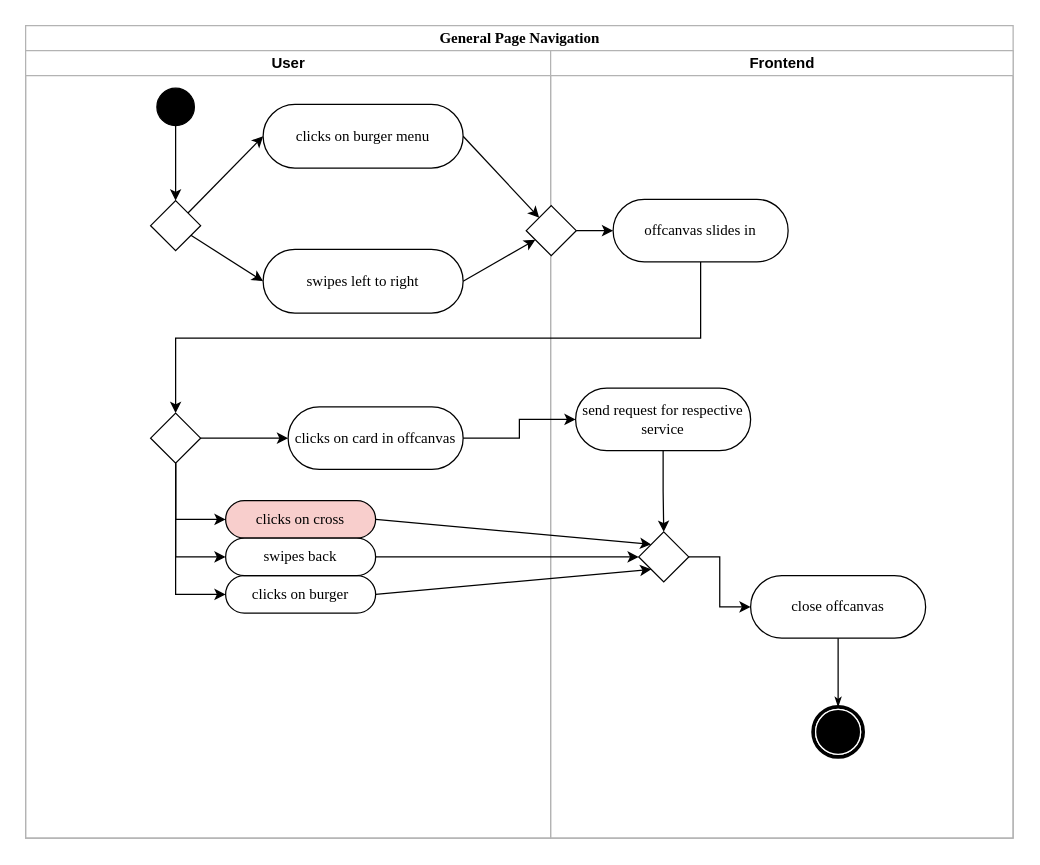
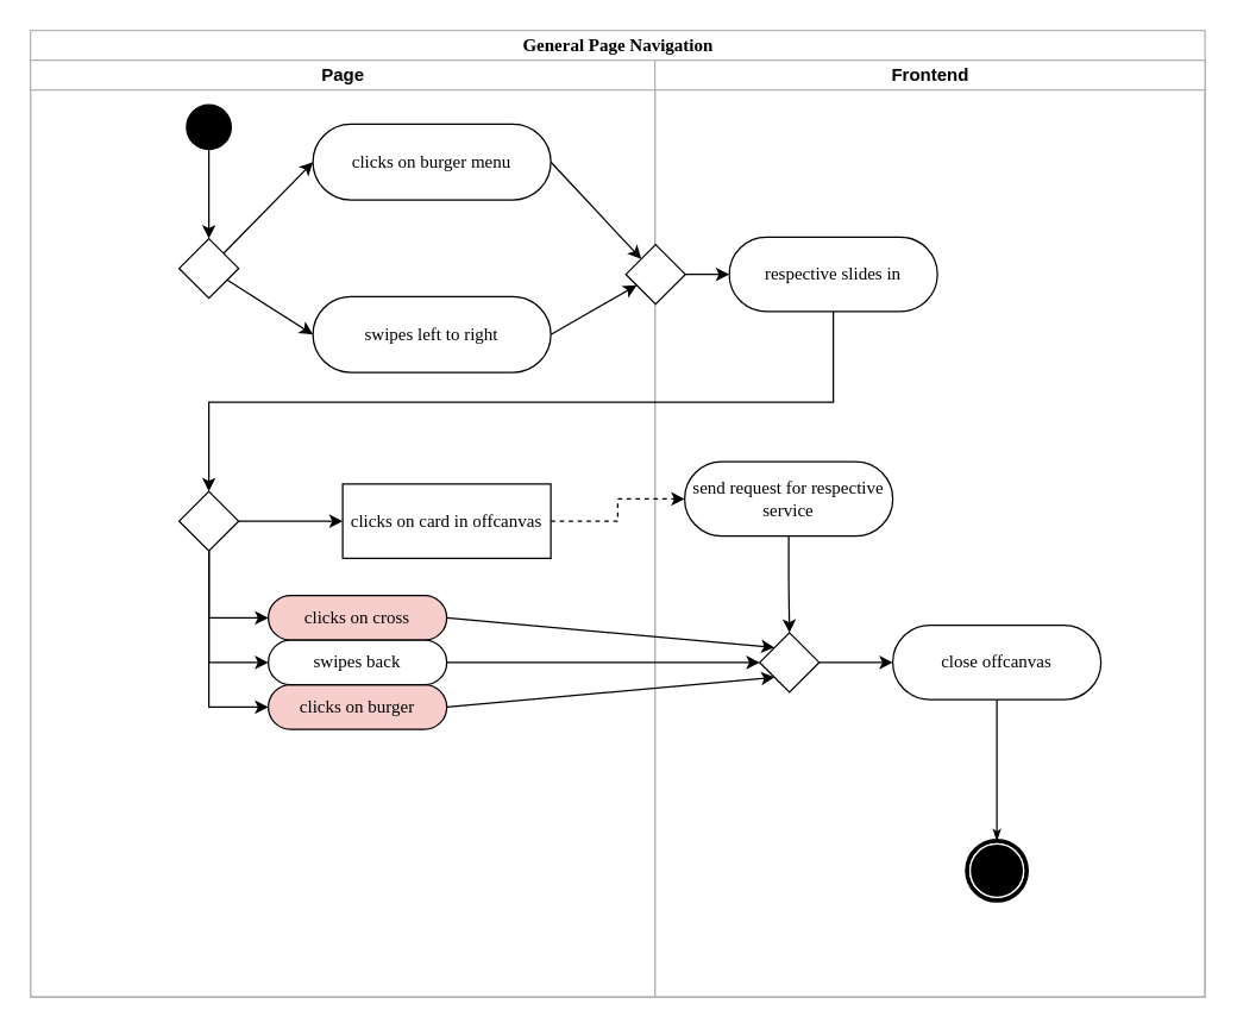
  <mxCell id="0" />
  <mxCell id="1" parent="0" />
  <mxCell id="2" value="General Page Navigation" style="swimlane;html=1;childLayout=stackLayout;startSize=20;rounded=0;shadow=0;comic=0;labelBackgroundColor=none;strokeWidth=1;fontFamily=Verdana;fontSize=12;align=center;strokeColor=#B3B3B3;" parent="1" vertex="1"><mxGeometry x="20" y="20" width="790" height="650" as="geometry" /></mxCell>
- <mxCell id="3" value="User" style="swimlane;html=1;startSize=20;strokeColor=#B3B3B3;strokeWidth=1;" parent="2" vertex="1"><mxGeometry y="20" width="420" height="630" as="geometry" /></mxCell>
+ <mxCell id="3" value="Page" style="swimlane;html=1;startSize=20;strokeColor=#B3B3B3;strokeWidth=1;" parent="2" vertex="1"><mxGeometry y="20" width="420" height="630" as="geometry" /></mxCell>
  <mxCell id="4" value="clicks on burger menu" style="rounded=1;whiteSpace=wrap;html=1;shadow=0;comic=0;labelBackgroundColor=none;strokeWidth=1;fontFamily=Verdana;fontSize=12;align=center;arcSize=50;" parent="3" vertex="1"><mxGeometry x="190" y="43" width="160" height="51" as="geometry" /></mxCell>
  <mxCell id="5" value="" style="edgeStyle=orthogonalEdgeStyle;rounded=0;orthogonalLoop=1;jettySize=auto;html=1;entryX=0.5;entryY=0;entryDx=0;entryDy=0;" parent="3" source="6" target="16" edge="1"><mxGeometry relative="1" as="geometry"><mxPoint x="120" y="120" as="targetPoint" /></mxGeometry></mxCell>
  <mxCell id="6" value="" style="ellipse;whiteSpace=wrap;html=1;rounded=0;shadow=0;comic=0;labelBackgroundColor=none;strokeWidth=1;fillColor=#000000;fontFamily=Verdana;fontSize=12;align=center;" parent="3" vertex="1"><mxGeometry x="105" y="30" width="30" height="30" as="geometry" /></mxCell>
  <mxCell id="7" value="swipes left to right" style="rounded=1;whiteSpace=wrap;html=1;shadow=0;comic=0;labelBackgroundColor=none;strokeWidth=1;fontFamily=Verdana;fontSize=12;align=center;arcSize=50;" vertex="1" parent="3"><mxGeometry x="190" y="159" width="160" height="51" as="geometry" /></mxCell>
  <mxCell id="8" value="" style="rhombus;whiteSpace=wrap;html=1;" vertex="1" parent="3"><mxGeometry x="100" y="290" width="40" height="40" as="geometry" /></mxCell>
- <mxCell id="9" value="clicks on card in offcanvas" style="rounded=1;whiteSpace=wrap;html=1;shadow=0;comic=0;labelBackgroundColor=none;strokeWidth=1;fontFamily=Verdana;fontSize=12;align=center;arcSize=50;" vertex="1" parent="3"><mxGeometry x="210" y="285" width="140" height="50" as="geometry" /></mxCell>
+ <mxCell id="9" value="clicks on card in offcanvas" style="whiteSpace=wrap;html=1;shadow=0;comic=0;labelBackgroundColor=none;strokeWidth=1;fontFamily=Verdana;fontSize=12;align=center;arcSize=50;rounded=0;" vertex="1" parent="3"><mxGeometry x="210" y="285" width="140" height="50" as="geometry" /></mxCell>
  <mxCell id="10" value="clicks on cross" style="rounded=1;whiteSpace=wrap;html=1;shadow=0;comic=0;labelBackgroundColor=none;strokeWidth=1;fontFamily=Verdana;fontSize=12;align=center;arcSize=50;fillColor=#f8cecc;" vertex="1" parent="3"><mxGeometry x="160" y="360" width="120" height="30" as="geometry" /></mxCell>
- <mxCell id="11" value="clicks on burger" style="rounded=1;whiteSpace=wrap;html=1;shadow=0;comic=0;labelBackgroundColor=none;strokeWidth=1;fontFamily=Verdana;fontSize=12;align=center;arcSize=50;" vertex="1" parent="3"><mxGeometry x="160" y="420" width="120" height="30" as="geometry" /></mxCell>
+ <mxCell id="11" value="clicks on burger" style="rounded=1;whiteSpace=wrap;html=1;shadow=0;comic=0;labelBackgroundColor=none;strokeWidth=1;fontFamily=Verdana;fontSize=12;align=center;arcSize=50;fillColor=#f8cecc;" vertex="1" parent="3"><mxGeometry x="160" y="420" width="120" height="30" as="geometry" /></mxCell>
  <mxCell id="12" value="swipes back" style="rounded=1;whiteSpace=wrap;html=1;shadow=0;comic=0;labelBackgroundColor=none;strokeWidth=1;fontFamily=Verdana;fontSize=12;align=center;arcSize=50;" vertex="1" parent="3"><mxGeometry x="160" y="390" width="120" height="30" as="geometry" /></mxCell>
  <mxCell id="13" value="" style="endArrow=classic;html=1;rounded=0;exitX=0.5;exitY=1;exitDx=0;exitDy=0;entryX=0;entryY=0.5;entryDx=0;entryDy=0;" edge="1" parent="3" source="8" target="12"><mxGeometry width="50" height="50" relative="1" as="geometry"><mxPoint x="360" y="430" as="sourcePoint" /><mxPoint x="410" y="380" as="targetPoint" /><Array as="points"><mxPoint x="120" y="405" /></Array></mxGeometry></mxCell>
  <mxCell id="14" value="" style="endArrow=classic;html=1;rounded=0;exitX=0.5;exitY=1;exitDx=0;exitDy=0;entryX=0;entryY=0.5;entryDx=0;entryDy=0;" edge="1" parent="3" source="8" target="11"><mxGeometry width="50" height="50" relative="1" as="geometry"><mxPoint x="140" y="330" as="sourcePoint" /><mxPoint x="190" y="370" as="targetPoint" /><Array as="points"><mxPoint x="120" y="435" /></Array></mxGeometry></mxCell>
  <mxCell id="15" value="" style="endArrow=classic;html=1;rounded=0;entryX=0;entryY=0.5;entryDx=0;entryDy=0;exitX=1;exitY=0.5;exitDx=0;exitDy=0;" edge="1" parent="3" source="8" target="9"><mxGeometry width="50" height="50" relative="1" as="geometry"><mxPoint x="60" y="330" as="sourcePoint" /><mxPoint x="100" y="380" as="targetPoint" /></mxGeometry></mxCell>
  <mxCell id="16" value="" style="rhombus;whiteSpace=wrap;html=1;" vertex="1" parent="3"><mxGeometry x="100" y="120" width="40" height="40" as="geometry" /></mxCell>
  <mxCell id="17" value="" style="endArrow=classic;html=1;rounded=0;fontSize=18;entryX=0;entryY=0.5;entryDx=0;entryDy=0;" edge="1" parent="3" source="16" target="4"><mxGeometry width="50" height="50" relative="1" as="geometry"><mxPoint x="130" y="200" as="sourcePoint" /><mxPoint x="180" y="150" as="targetPoint" /></mxGeometry></mxCell>
  <mxCell id="18" value="" style="endArrow=classic;html=1;rounded=0;fontSize=18;entryX=0;entryY=0.5;entryDx=0;entryDy=0;" edge="1" parent="3" source="16" target="7"><mxGeometry width="50" height="50" relative="1" as="geometry"><mxPoint x="360" y="320" as="sourcePoint" /><mxPoint x="410" y="270" as="targetPoint" /></mxGeometry></mxCell>
  <mxCell id="19" value="" style="endArrow=classic;html=1;rounded=0;entryX=0;entryY=0.5;entryDx=0;entryDy=0;exitX=0.5;exitY=1;exitDx=0;exitDy=0;" edge="1" parent="3" source="8" target="10"><mxGeometry width="50" height="50" relative="1" as="geometry"><mxPoint x="130" y="330" as="sourcePoint" /><mxPoint x="420" y="380" as="targetPoint" /><Array as="points"><mxPoint x="120" y="375" /></Array></mxGeometry></mxCell>
  <mxCell id="20" value="Frontend" style="swimlane;html=1;startSize=20;strokeColor=#B3B3B3;" parent="2" vertex="1"><mxGeometry x="420" y="20" width="370" height="630" as="geometry" /></mxCell>
- <mxCell id="21" value="offcanvas slides in " style="rounded=1;whiteSpace=wrap;html=1;shadow=0;comic=0;labelBackgroundColor=none;strokeWidth=1;fontFamily=Verdana;fontSize=12;align=center;arcSize=50;" parent="20" vertex="1"><mxGeometry x="50" y="119" width="140" height="50" as="geometry" /></mxCell>
- <mxCell id="22" value="close offcanvas" style="rounded=1;whiteSpace=wrap;html=1;shadow=0;comic=0;labelBackgroundColor=none;strokeWidth=1;fontFamily=Verdana;fontSize=12;align=center;arcSize=50;" parent="20" vertex="1"><mxGeometry x="160" y="420" width="140" height="50" as="geometry" /></mxCell>
+ <mxCell id="21" value="respective slides in " style="rounded=1;whiteSpace=wrap;html=1;shadow=0;comic=0;labelBackgroundColor=none;strokeWidth=1;fontFamily=Verdana;fontSize=12;align=center;arcSize=50;" parent="20" vertex="1"><mxGeometry x="50" y="119" width="140" height="50" as="geometry" /></mxCell>
+ <mxCell id="22" value="close offcanvas" style="rounded=1;whiteSpace=wrap;html=1;shadow=0;comic=0;labelBackgroundColor=none;strokeWidth=1;fontFamily=Verdana;fontSize=12;align=center;arcSize=50;" parent="20" vertex="1"><mxGeometry x="160" y="380" width="140" height="50" as="geometry" /></mxCell>
  <mxCell id="23" value="" style="edgeStyle=orthogonalEdgeStyle;rounded=0;orthogonalLoop=1;jettySize=auto;html=1;" edge="1" parent="20" source="24" target="21"><mxGeometry relative="1" as="geometry" /></mxCell>
  <mxCell id="24" value="" style="rhombus;whiteSpace=wrap;html=1;" parent="20" vertex="1"><mxGeometry x="-19.5" y="124" width="40" height="40" as="geometry" /></mxCell>
  <mxCell id="25" value="" style="edgeStyle=orthogonalEdgeStyle;rounded=0;orthogonalLoop=1;jettySize=auto;html=1;" edge="1" parent="20" source="26" target="22"><mxGeometry relative="1" as="geometry" /></mxCell>
  <mxCell id="26" value="" style="rhombus;whiteSpace=wrap;html=1;" vertex="1" parent="20"><mxGeometry x="70.5" y="385" width="40" height="40" as="geometry" /></mxCell>
  <mxCell id="27" style="edgeStyle=none;rounded=0;html=1;labelBackgroundColor=none;startArrow=none;startFill=0;startSize=5;endArrow=classicThin;endFill=1;endSize=5;jettySize=auto;orthogonalLoop=1;strokeWidth=1;fontFamily=Verdana;fontSize=12;exitX=0.5;exitY=1;exitDx=0;exitDy=0;entryX=0.5;entryY=0;entryDx=0;entryDy=0;" parent="20" source="22" target="28" edge="1"><mxGeometry relative="1" as="geometry"><mxPoint x="117" y="945" as="sourcePoint" /><mxPoint x="140" y="500" as="targetPoint" /></mxGeometry></mxCell>
  <mxCell id="28" value="" style="shape=mxgraph.bpmn.shape;html=1;verticalLabelPosition=bottom;labelBackgroundColor=#ffffff;verticalAlign=top;perimeter=ellipsePerimeter;outline=end;symbol=terminate;rounded=0;shadow=0;comic=0;strokeWidth=1;fontFamily=Verdana;fontSize=12;align=center;" parent="20" vertex="1"><mxGeometry x="210" y="525" width="40" height="40" as="geometry" /></mxCell>
  <mxCell id="29" value="" style="edgeStyle=orthogonalEdgeStyle;rounded=0;orthogonalLoop=1;jettySize=auto;html=1;fontSize=18;" edge="1" parent="20" source="30" target="26"><mxGeometry relative="1" as="geometry" /></mxCell>
  <mxCell id="30" value="send request for respective service" style="rounded=1;whiteSpace=wrap;html=1;shadow=0;comic=0;labelBackgroundColor=none;strokeWidth=1;fontFamily=Verdana;fontSize=12;align=center;arcSize=50;" vertex="1" parent="20"><mxGeometry x="20" y="270" width="140" height="50" as="geometry" /></mxCell>
  <mxCell id="31" value="" style="endArrow=classic;html=1;rounded=0;exitX=1;exitY=0.5;exitDx=0;exitDy=0;" parent="2" source="4" edge="1" target="24"><mxGeometry width="50" height="50" relative="1" as="geometry"><mxPoint x="215" y="170" as="sourcePoint" /><mxPoint x="295" y="134" as="targetPoint" /></mxGeometry></mxCell>
  <mxCell id="32" value="" style="endArrow=classic;html=1;rounded=0;fontSize=20;exitX=1;exitY=0.5;exitDx=0;exitDy=0;" parent="2" source="7" target="24" edge="1"><mxGeometry width="50" height="50" relative="1" as="geometry"><mxPoint x="55" y="280" as="sourcePoint" /><mxPoint x="105" y="230" as="targetPoint" /></mxGeometry></mxCell>
  <mxCell id="33" value="" style="edgeStyle=orthogonalEdgeStyle;rounded=0;orthogonalLoop=1;jettySize=auto;html=1;exitX=0.5;exitY=1;exitDx=0;exitDy=0;" edge="1" parent="2" source="21" target="8"><mxGeometry relative="1" as="geometry"><mxPoint x="550" y="260" as="sourcePoint" /><Array as="points"><mxPoint x="540" y="250" /><mxPoint x="120" y="250" /></Array></mxGeometry></mxCell>
  <mxCell id="34" value="" style="endArrow=classic;html=1;rounded=0;exitX=1;exitY=0.5;exitDx=0;exitDy=0;entryX=0;entryY=0;entryDx=0;entryDy=0;" edge="1" parent="2" source="10" target="26"><mxGeometry width="50" height="50" relative="1" as="geometry"><mxPoint x="360" y="330" as="sourcePoint" /><mxPoint x="410" y="280" as="targetPoint" /></mxGeometry></mxCell>
  <mxCell id="35" value="" style="edgeStyle=orthogonalEdgeStyle;rounded=0;orthogonalLoop=1;jettySize=auto;html=1;" edge="1" parent="2" source="12" target="26"><mxGeometry relative="1" as="geometry" /></mxCell>
  <mxCell id="36" value="" style="endArrow=classic;html=1;rounded=0;exitX=1;exitY=0.5;exitDx=0;exitDy=0;entryX=0;entryY=1;entryDx=0;entryDy=0;" edge="1" parent="2" source="11" target="26"><mxGeometry width="50" height="50" relative="1" as="geometry"><mxPoint x="360" y="330" as="sourcePoint" /><mxPoint x="410" y="280" as="targetPoint" /></mxGeometry></mxCell>
- <mxCell id="37" style="edgeStyle=orthogonalEdgeStyle;rounded=0;orthogonalLoop=1;jettySize=auto;html=1;exitX=1;exitY=0.5;exitDx=0;exitDy=0;entryX=0;entryY=0.5;entryDx=0;entryDy=0;fontSize=18;" edge="1" parent="2" source="9" target="30"><mxGeometry relative="1" as="geometry" /></mxCell>
+ <mxCell id="37" style="edgeStyle=orthogonalEdgeStyle;rounded=0;orthogonalLoop=1;jettySize=auto;html=1;exitX=1;exitY=0.5;exitDx=0;exitDy=0;entryX=0;entryY=0.5;entryDx=0;entryDy=0;fontSize=18;dashed=1;" edge="1" parent="2" source="9" target="30"><mxGeometry relative="1" as="geometry" /></mxCell>
